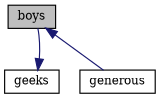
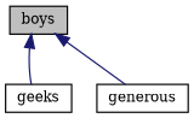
  digraph {
    fontname="DejaVu Serif"
    node [color=black fillcolor=white fontname="DejaVu Serif" fontsize=10 shape=record style=filled]
    edge [color=midnightblue dir=back fontname="DejaVu Serif" fontsize=10 labelfontname=Helvetica labelfontsize=10 style=solid]
    n1 [fillcolor=grey75 fontcolor=black height=0.2 label=boys width=0.4]
    n2 [height=0.2 label=geeks width=0.4]
    n3 [height=0.2 label=generous width=0.4]
-   n2 -> n1
+   n1 -> n2
    n1 -> n3
  }
